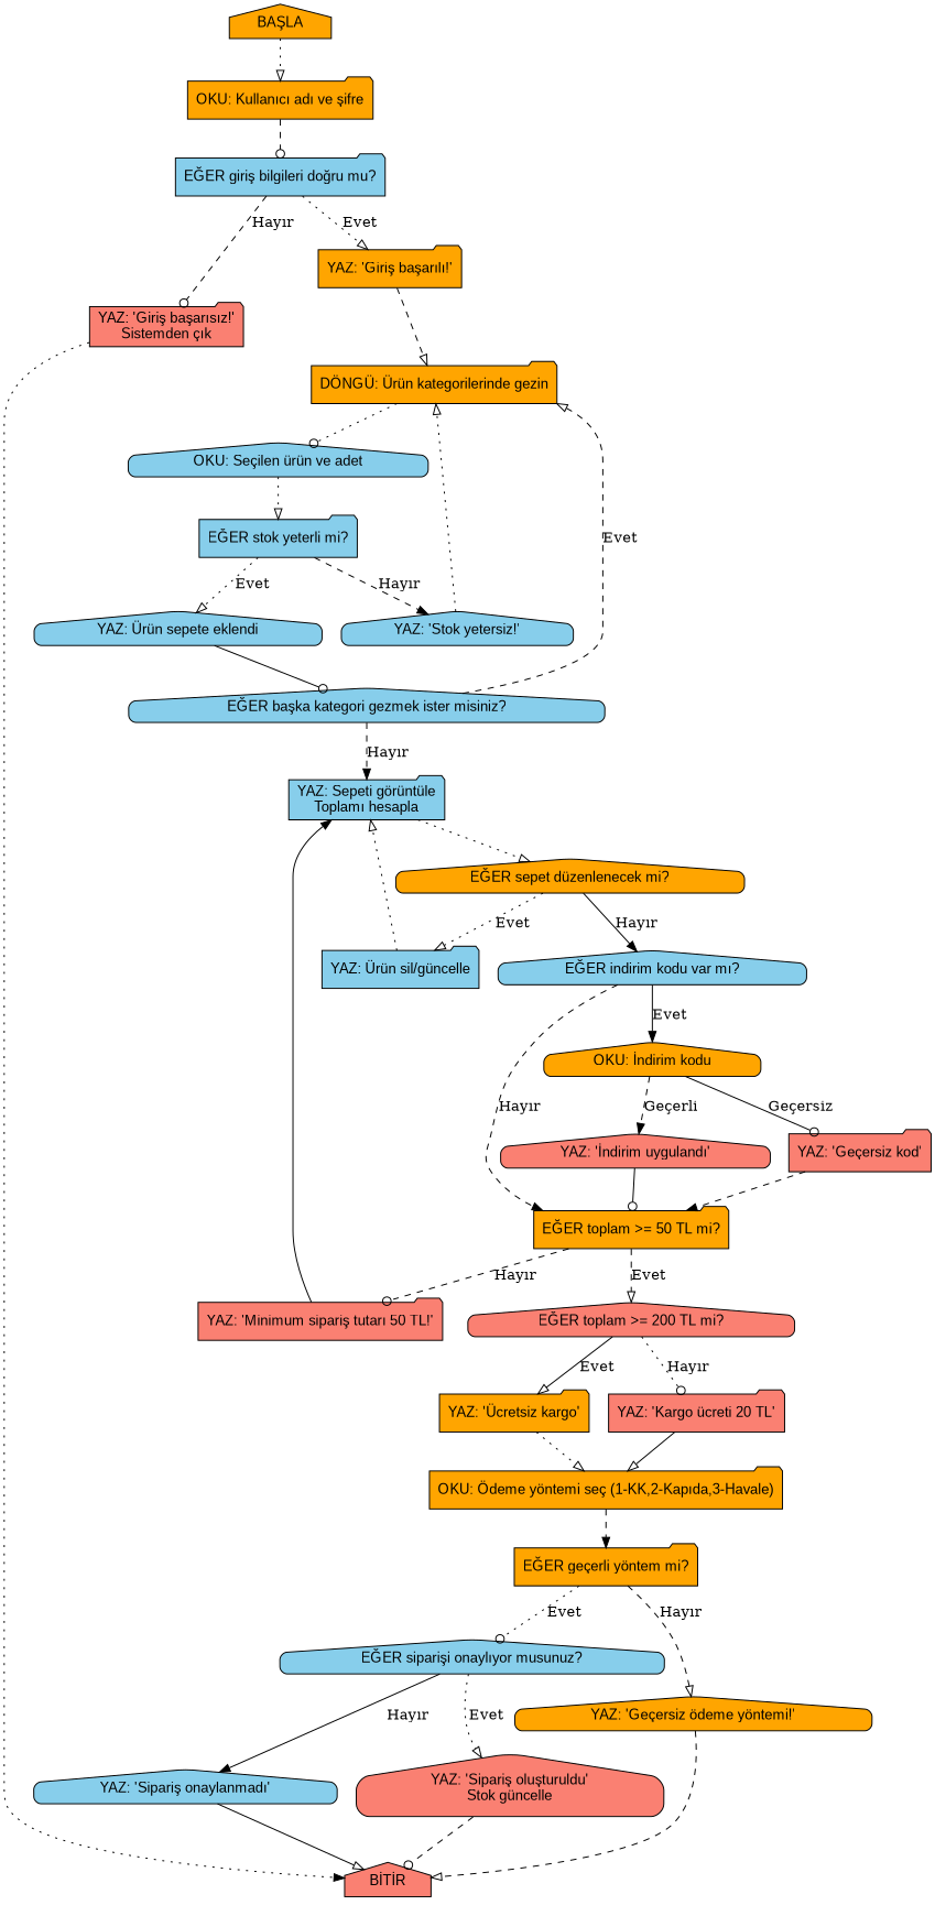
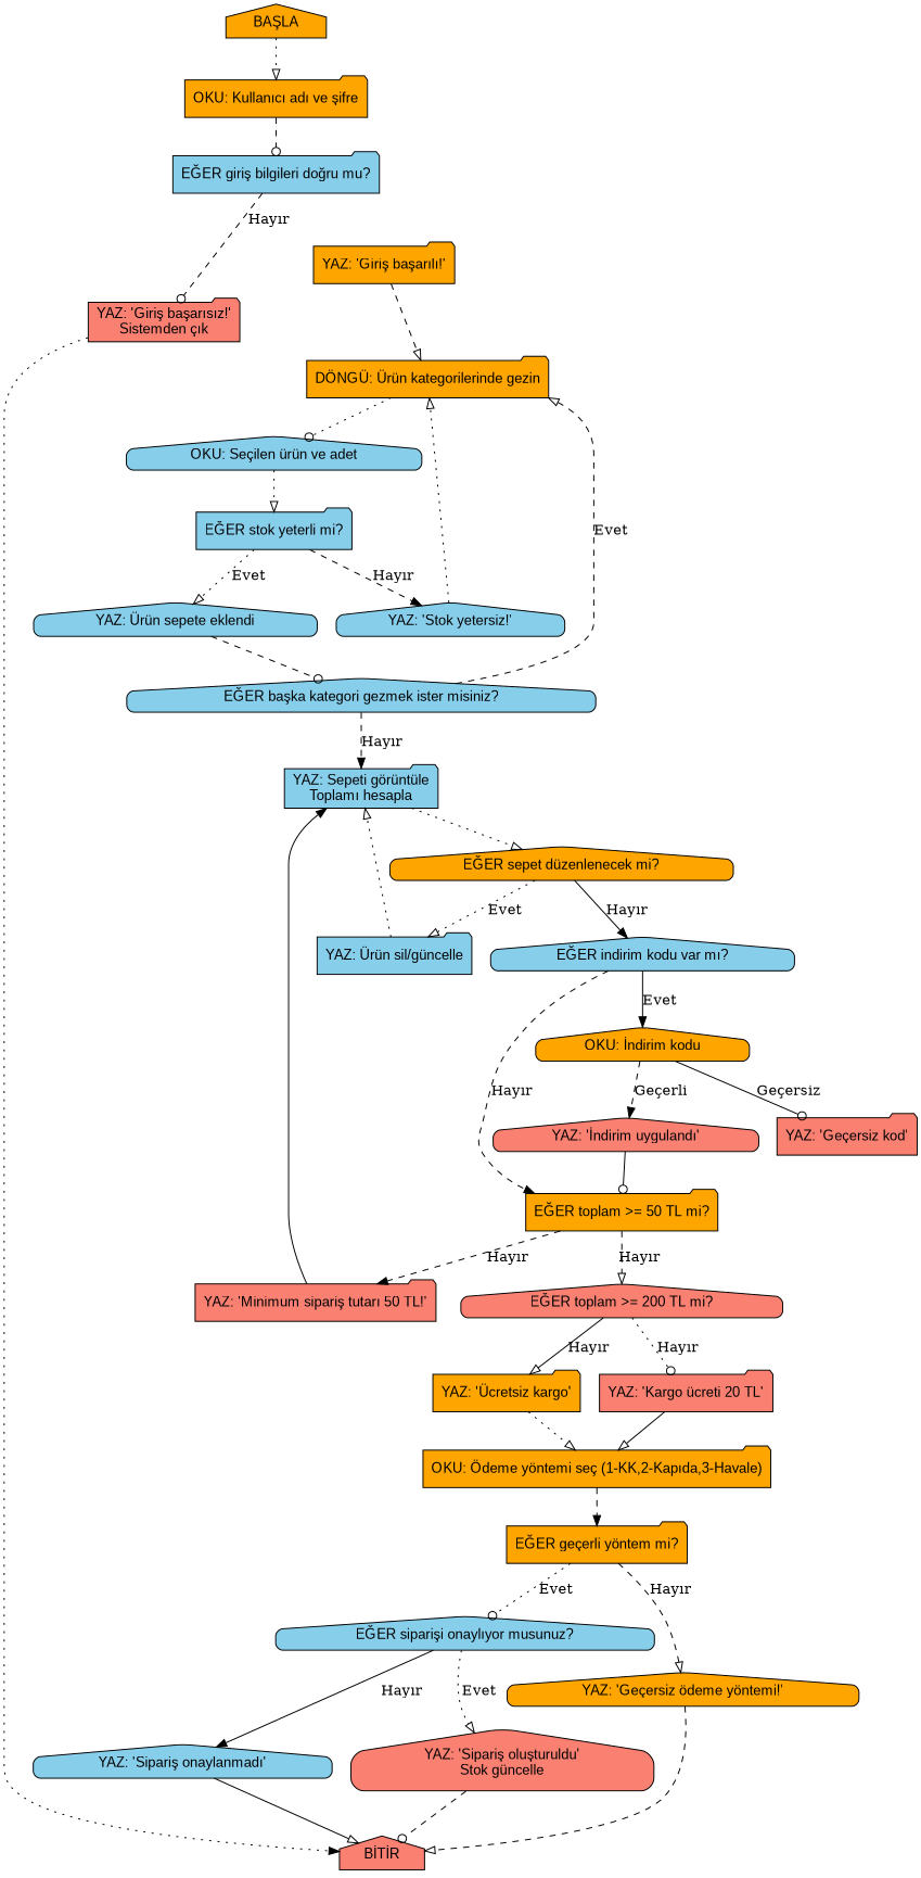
  digraph {
    rankdir=TB
    node [fillcolor=orange fontname=Arial shape=house style="rounded,filled"]
    edge [arrowhead=onormal style=dashed]
    n1 [label="BAŞLA" style=filled]
    n2 [label="OKU: Kullanıcı adı ve şifre" shape=folder]
    n3 [fillcolor=skyblue label="EĞER giriş bilgileri doğru mu?" shape=folder]
    n4 [fillcolor=salmon label="BİTİR" style=filled]
    n5 [fillcolor=salmon label="YAZ: 'Giriş başarısız!'\nSistemden çık" shape=folder]
    n6 [label="YAZ: 'Giriş başarılı!'" shape=folder]
    n7 [label="DÖNGÜ: Ürün kategorilerinde gezin" shape=folder]
    n8 [fillcolor=skyblue label="OKU: Seçilen ürün ve adet"]
    n9 [fillcolor=skyblue label="EĞER stok yeterli mi?" shape=folder]
    n10 [fillcolor=skyblue label="YAZ: 'Stok yetersiz!'"]
    n11 [fillcolor=skyblue label="YAZ: Ürün sepete eklendi"]
    n12 [fillcolor=skyblue label="EĞER başka kategori gezmek ister misiniz?"]
    n13 [fillcolor=skyblue label="YAZ: Sepeti görüntüle\nToplamı hesapla" shape=folder]
    n14 [label="EĞER sepet düzenlenecek mi?"]
    n15 [fillcolor=skyblue label="YAZ: Ürün sil/güncelle" shape=folder]
    n16 [fillcolor=skyblue label="EĞER indirim kodu var mı?"]
    n17 [label="OKU: İndirim kodu"]
    n18 [label="EĞER toplam >= 50 TL mi?" shape=folder]
    n19 [fillcolor=salmon label="YAZ: 'Geçersiz kod'" shape=folder]
    n20 [fillcolor=salmon label="YAZ: 'İndirim uygulandı'"]
    n21 [fillcolor=salmon label="YAZ: 'Minimum sipariş tutarı 50 TL!'" shape=folder]
    n22 [fillcolor=salmon label="EĞER toplam >= 200 TL mi?"]
    n23 [label="YAZ: 'Ücretsiz kargo'" shape=folder]
    n24 [fillcolor=salmon label="YAZ: 'Kargo ücreti 20 TL'" shape=folder]
    n25 [label="OKU: Ödeme yöntemi seç (1-KK,2-Kapıda,3-Havale)" shape=folder]
    n26 [label="EĞER geçerli yöntem mi?" shape=folder]
    n27 [label="YAZ: 'Geçersiz ödeme yöntemi!'"]
    n28 [fillcolor=skyblue label="EĞER siparişi onaylıyor musunuz?"]
    n29 [fillcolor=salmon label="YAZ: 'Sipariş oluşturuldu'\nStok güncelle"]
    n30 [fillcolor=skyblue label="YAZ: 'Sipariş onaylanmadı'"]
    n1 -> n2 [style=dotted]
    n2 -> n3 [arrowhead=odot]
    n3 -> n5 [arrowhead=odot label="Hayır"]
-   n3 -> n6 [label=Evet style=dotted]
    n5 -> n4 [arrowhead=normal style=dotted]
    n6 -> n7
    n7 -> n8 [arrowhead=odot style=dotted]
    n8 -> n9 [style=dotted]
    n9 -> n10 [arrowhead=normal label="Hayır"]
    n9 -> n11 [label=Evet style=dotted]
    n10 -> n7 [style=dotted]
-   n11 -> n12 [arrowhead=odot style=solid]
+   n11 -> n12 [arrowhead=odot]
    n12 -> n7 [label=Evet]
    n12 -> n13 [arrowhead=normal label="Hayır"]
    n13 -> n14 [style=dotted]
    n14 -> n15 [label=Evet style=dotted]
    n14 -> n16 [arrowhead=normal label="Hayır" style=solid]
    n15 -> n13 [style=dotted]
    n16 -> n17 [arrowhead=normal label=Evet style=solid]
    n16 -> n18 [arrowhead=normal label="Hayır"]
    n17 -> n19 [arrowhead=odot label="Geçersiz" style=solid]
    n17 -> n20 [arrowhead=normal label="Geçerli"]
-   n18 -> n21 [arrowhead=odot label="Hayır"]
-   n18 -> n22 [label=Evet]
-   n19 -> n18 [arrowhead=normal]
+   n18 -> n21 [arrowhead=normal label="Hayır"]
+   n18 -> n22 [label="Hayır"]
    n20 -> n18 [arrowhead=odot style=solid]
    n21 -> n13 [arrowhead=normal style=solid]
-   n22 -> n23 [label=Evet style=solid]
+   n22 -> n23 [label="Hayır" style=solid]
    n22 -> n24 [arrowhead=odot label="Hayır" style=dotted]
    n23 -> n25 [style=dotted]
    n24 -> n25 [style=solid]
    n25 -> n26 [arrowhead=normal]
    n26 -> n27 [label="Hayır"]
    n26 -> n28 [arrowhead=odot label=Evet style=dotted]
    n27 -> n4
    n28 -> n29 [label=Evet style=dotted]
    n28 -> n30 [arrowhead=normal label="Hayır" style=solid]
    n29 -> n4 [arrowhead=odot]
    n30 -> n4 [style=solid]
  }
